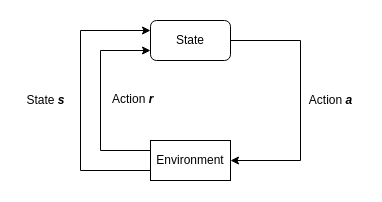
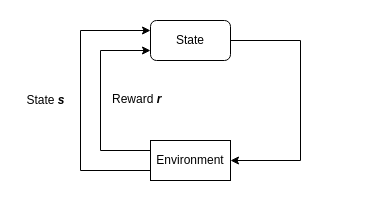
  <mxCell id="0" />
  <mxCell id="1" parent="0" />
  <mxCell id="2" style="edgeStyle=orthogonalEdgeStyle;rounded=0;orthogonalLoop=1;jettySize=auto;html=1;entryX=1;entryY=0.5;entryDx=0;entryDy=0;" parent="1" source="3" target="6" edge="1"><mxGeometry relative="1" as="geometry"><Array as="points"><mxPoint x="300" y="40" /><mxPoint x="300" y="160" /></Array></mxGeometry></mxCell>
  <mxCell id="3" value="State" style="rounded=1;whiteSpace=wrap;html=1;" parent="1" vertex="1"><mxGeometry x="150" y="20" width="80" height="40" as="geometry" /></mxCell>
  <mxCell id="4" style="edgeStyle=orthogonalEdgeStyle;rounded=0;orthogonalLoop=1;jettySize=auto;html=1;exitX=0;exitY=0.25;exitDx=0;exitDy=0;entryX=0;entryY=0.75;entryDx=0;entryDy=0;" parent="1" source="6" target="3" edge="1"><mxGeometry relative="1" as="geometry"><Array as="points"><mxPoint x="100" y="150" /><mxPoint x="100" y="50" /></Array></mxGeometry></mxCell>
  <mxCell id="5" style="edgeStyle=orthogonalEdgeStyle;rounded=0;orthogonalLoop=1;jettySize=auto;html=1;exitX=0;exitY=0.75;exitDx=0;exitDy=0;entryX=0;entryY=0.25;entryDx=0;entryDy=0;" parent="1" source="6" target="3" edge="1"><mxGeometry relative="1" as="geometry"><Array as="points"><mxPoint x="80" y="170" /><mxPoint x="80" y="30" /></Array></mxGeometry></mxCell>
  <mxCell id="6" value="Environment" style="whiteSpace=wrap;html=1;rounded=0;" parent="1" vertex="1"><mxGeometry x="150" y="140" width="80" height="40" as="geometry" /></mxCell>
  <mxCell id="7" value="State &lt;i&gt;&lt;b&gt;s&lt;/b&gt;&lt;/i&gt;" style="text;html=1;align=center;verticalAlign=middle;resizable=0;points=[];autosize=1;strokeColor=none;fillColor=none;" parent="1" vertex="1"><mxGeometry x="20" y="90" width="50" height="20" as="geometry" /></mxCell>
- <mxCell id="8" value="Action &lt;b&gt;&lt;i&gt;a&lt;/i&gt;&lt;/b&gt;" style="text;html=1;align=center;verticalAlign=middle;resizable=0;points=[];autosize=1;strokeColor=none;fillColor=none;" parent="1" vertex="1"><mxGeometry x="300" y="90" width="60" height="20" as="geometry" /></mxCell>
- <mxCell id="9" value="&lt;span style=&quot;color: rgb(0, 0, 0); font-family: Helvetica; font-size: 12px; font-style: normal; font-variant-ligatures: normal; font-variant-caps: normal; font-weight: 400; letter-spacing: normal; orphans: 2; text-align: center; text-indent: 0px; text-transform: none; widows: 2; word-spacing: 0px; -webkit-text-stroke-width: 0px; text-decoration-thickness: initial; text-decoration-style: initial; text-decoration-color: initial; float: none; display: inline !important;&quot;&gt;Action&amp;nbsp;&lt;/span&gt;&lt;i style=&quot;color: rgb(0, 0, 0); font-family: Helvetica; font-size: 12px; font-variant-ligatures: normal; font-variant-caps: normal; font-weight: 400; letter-spacing: normal; orphans: 2; text-align: center; text-indent: 0px; text-transform: none; widows: 2; word-spacing: 0px; -webkit-text-stroke-width: 0px; text-decoration-thickness: initial; text-decoration-style: initial; text-decoration-color: initial;&quot;&gt;&lt;b style=&quot;&quot;&gt;r&lt;/b&gt;&lt;/i&gt;" style="text;whiteSpace=wrap;html=1;" parent="1" vertex="1"><mxGeometry x="110" y="85" width="60" height="30" as="geometry" /></mxCell>
+ <mxCell id="9" value="&lt;span style=&quot;color: rgb(0, 0, 0); font-family: Helvetica; font-size: 12px; font-style: normal; font-variant-ligatures: normal; font-variant-caps: normal; font-weight: 400; letter-spacing: normal; orphans: 2; text-align: center; text-indent: 0px; text-transform: none; widows: 2; word-spacing: 0px; -webkit-text-stroke-width: 0px; text-decoration-thickness: initial; text-decoration-style: initial; text-decoration-color: initial; float: none; display: inline !important;&quot;&gt;Reward&amp;nbsp;&lt;/span&gt;&lt;i style=&quot;color: rgb(0, 0, 0); font-family: Helvetica; font-size: 12px; font-variant-ligatures: normal; font-variant-caps: normal; font-weight: 400; letter-spacing: normal; orphans: 2; text-align: center; text-indent: 0px; text-transform: none; widows: 2; word-spacing: 0px; -webkit-text-stroke-width: 0px; text-decoration-thickness: initial; text-decoration-style: initial; text-decoration-color: initial;&quot;&gt;&lt;b style=&quot;&quot;&gt;r&lt;/b&gt;&lt;/i&gt;" style="text;whiteSpace=wrap;html=1;" parent="1" vertex="1"><mxGeometry x="110" y="85" width="60" height="30" as="geometry" /></mxCell>
